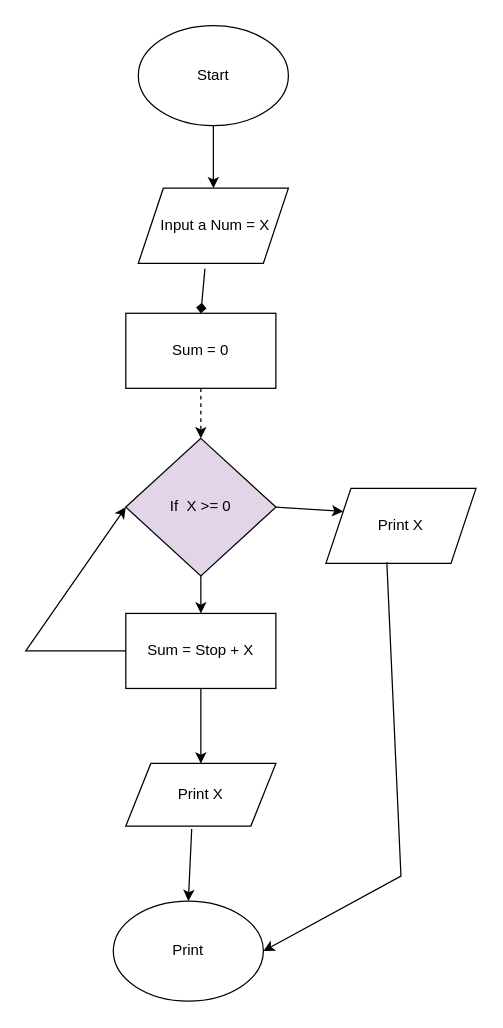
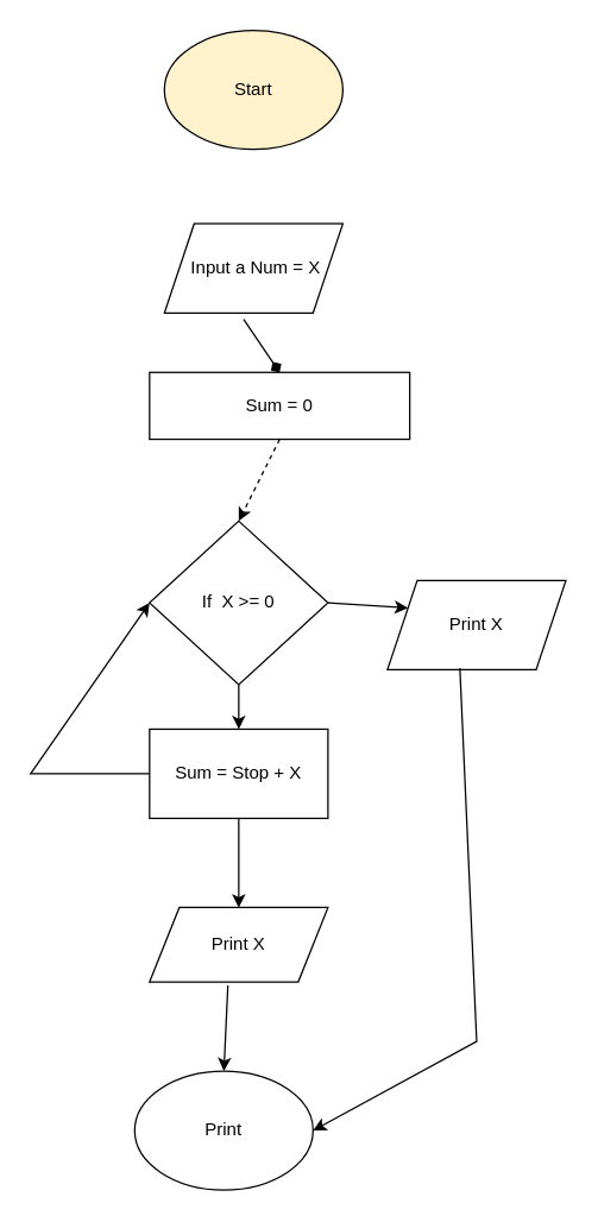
  <mxCell id="0" />
  <mxCell id="1" parent="0" />
- <mxCell id="2" value="Start" style="ellipse;whiteSpace=wrap;html=1;" vertex="1" parent="1"><mxGeometry x="110" y="20" width="120" height="80" as="geometry" /></mxCell>
- <mxCell id="3" value="" style="endArrow=classic;html=1;rounded=0;exitX=0.5;exitY=1;exitDx=0;exitDy=0;entryX=0.5;entryY=0;entryDx=0;entryDy=0;" edge="1" parent="1" source="2" target="4"><mxGeometry width="50" height="50" relative="1" as="geometry"><mxPoint x="170" y="180" as="sourcePoint" /><mxPoint x="170" y="140" as="targetPoint" /></mxGeometry></mxCell>
+ <mxCell id="2" value="Start" style="ellipse;whiteSpace=wrap;html=1;fillColor=#fff2cc;" vertex="1" parent="1"><mxGeometry x="110" y="20" width="120" height="80" as="geometry" /></mxCell>
  <mxCell id="4" value="&amp;nbsp;Input a Num = X" style="shape=parallelogram;perimeter=parallelogramPerimeter;whiteSpace=wrap;html=1;fixedSize=1;" vertex="1" parent="1"><mxGeometry x="110" y="150" width="120" height="60" as="geometry" /></mxCell>
  <mxCell id="5" value="" style="endArrow=diamond;html=1;rounded=0;exitX=0.444;exitY=1.072;exitDx=0;exitDy=0;exitPerimeter=0;entryX=0.5;entryY=0;entryDx=0;entryDy=0;" edge="1" parent="1" source="4" target="6"><mxGeometry width="50" height="50" relative="1" as="geometry"><mxPoint x="140" y="300" as="sourcePoint" /><mxPoint x="163" y="270" as="targetPoint" /></mxGeometry></mxCell>
- <mxCell id="6" value="Sum = 0" style="rounded=0;whiteSpace=wrap;html=1;" vertex="1" parent="1"><mxGeometry x="100" y="250" width="120" height="60" as="geometry" /></mxCell>
- <mxCell id="7" value="If&amp;nbsp; X &amp;gt;= 0" style="rhombus;whiteSpace=wrap;html=1;fillColor=#e1d5e7;" vertex="1" parent="1"><mxGeometry x="100" y="350" width="120" height="110" as="geometry" /></mxCell>
+ <mxCell id="6" value="Sum = 0" style="rounded=0;whiteSpace=wrap;html=1;" vertex="1" parent="1"><mxGeometry x="100" y="250" width="175" height="45" as="geometry" /></mxCell>
+ <mxCell id="7" value="If&amp;nbsp; X &amp;gt;= 0" style="rhombus;whiteSpace=wrap;html=1;" vertex="1" parent="1"><mxGeometry x="100" y="350" width="120" height="110" as="geometry" /></mxCell>
  <mxCell id="8" value="" style="endArrow=classic;html=1;rounded=0;exitX=0.5;exitY=1;exitDx=0;exitDy=0;entryX=0.5;entryY=0;entryDx=0;entryDy=0;dashed=1;" edge="1" parent="1" source="6" target="7"><mxGeometry width="50" height="50" relative="1" as="geometry"><mxPoint x="50" y="250" as="sourcePoint" /><mxPoint x="100" y="200" as="targetPoint" /></mxGeometry></mxCell>
  <mxCell id="9" value="" style="endArrow=classic;html=1;rounded=0;exitX=1;exitY=0.5;exitDx=0;exitDy=0;entryX=0;entryY=0.25;entryDx=0;entryDy=0;" edge="1" parent="1" source="7" target="10"><mxGeometry width="50" height="50" relative="1" as="geometry"><mxPoint x="130" y="250" as="sourcePoint" /><mxPoint x="310" y="410" as="targetPoint" /></mxGeometry></mxCell>
  <mxCell id="10" value="Print X" style="shape=parallelogram;perimeter=parallelogramPerimeter;whiteSpace=wrap;html=1;fixedSize=1;" vertex="1" parent="1"><mxGeometry x="260" y="390" width="120" height="60" as="geometry" /></mxCell>
  <mxCell id="11" value="" style="endArrow=classic;html=1;rounded=0;exitX=0.5;exitY=1;exitDx=0;exitDy=0;" edge="1" parent="1" source="7" target="12"><mxGeometry width="50" height="50" relative="1" as="geometry"><mxPoint x="130" y="570" as="sourcePoint" /><mxPoint x="160" y="520" as="targetPoint" /></mxGeometry></mxCell>
  <mxCell id="12" value="Sum = Stop + X" style="rounded=0;whiteSpace=wrap;html=1;" vertex="1" parent="1"><mxGeometry x="100" y="490" width="120" height="60" as="geometry" /></mxCell>
  <mxCell id="13" value="" style="endArrow=classic;html=1;rounded=0;exitX=0.5;exitY=1;exitDx=0;exitDy=0;" edge="1" parent="1" source="12" target="14"><mxGeometry width="50" height="50" relative="1" as="geometry"><mxPoint x="130" y="570" as="sourcePoint" /><mxPoint x="160" y="600" as="targetPoint" /></mxGeometry></mxCell>
  <mxCell id="14" value="Print X" style="shape=parallelogram;perimeter=parallelogramPerimeter;whiteSpace=wrap;html=1;fixedSize=1;" vertex="1" parent="1"><mxGeometry x="100" y="610" width="120" height="50" as="geometry" /></mxCell>
  <mxCell id="15" value="" style="endArrow=classic;html=1;rounded=0;exitX=0.439;exitY=1.047;exitDx=0;exitDy=0;exitPerimeter=0;entryX=0.5;entryY=0;entryDx=0;entryDy=0;" edge="1" parent="1" source="14" target="16"><mxGeometry width="50" height="50" relative="1" as="geometry"><mxPoint x="130" y="570" as="sourcePoint" /><mxPoint x="150" y="710" as="targetPoint" /></mxGeometry></mxCell>
  <mxCell id="16" value="Print" style="ellipse;whiteSpace=wrap;html=1;" vertex="1" parent="1"><mxGeometry x="90" y="720" width="120" height="80" as="geometry" /></mxCell>
  <mxCell id="17" value="" style="endArrow=classic;html=1;rounded=0;exitX=0;exitY=0.5;exitDx=0;exitDy=0;entryX=0;entryY=0.5;entryDx=0;entryDy=0;" edge="1" parent="1" source="12" target="7"><mxGeometry width="50" height="50" relative="1" as="geometry"><mxPoint x="130" y="450" as="sourcePoint" /><mxPoint x="90" y="410" as="targetPoint" /><Array as="points"><mxPoint x="20" y="520" /></Array></mxGeometry></mxCell>
  <mxCell id="18" value="" style="endArrow=classic;html=1;rounded=0;exitX=0.406;exitY=0.983;exitDx=0;exitDy=0;exitPerimeter=0;entryX=1;entryY=0.5;entryDx=0;entryDy=0;" edge="1" parent="1" source="10" target="16"><mxGeometry width="50" height="50" relative="1" as="geometry"><mxPoint x="130" y="450" as="sourcePoint" /><mxPoint x="310" y="750" as="targetPoint" /><Array as="points"><mxPoint x="320" y="700" /></Array></mxGeometry></mxCell>
